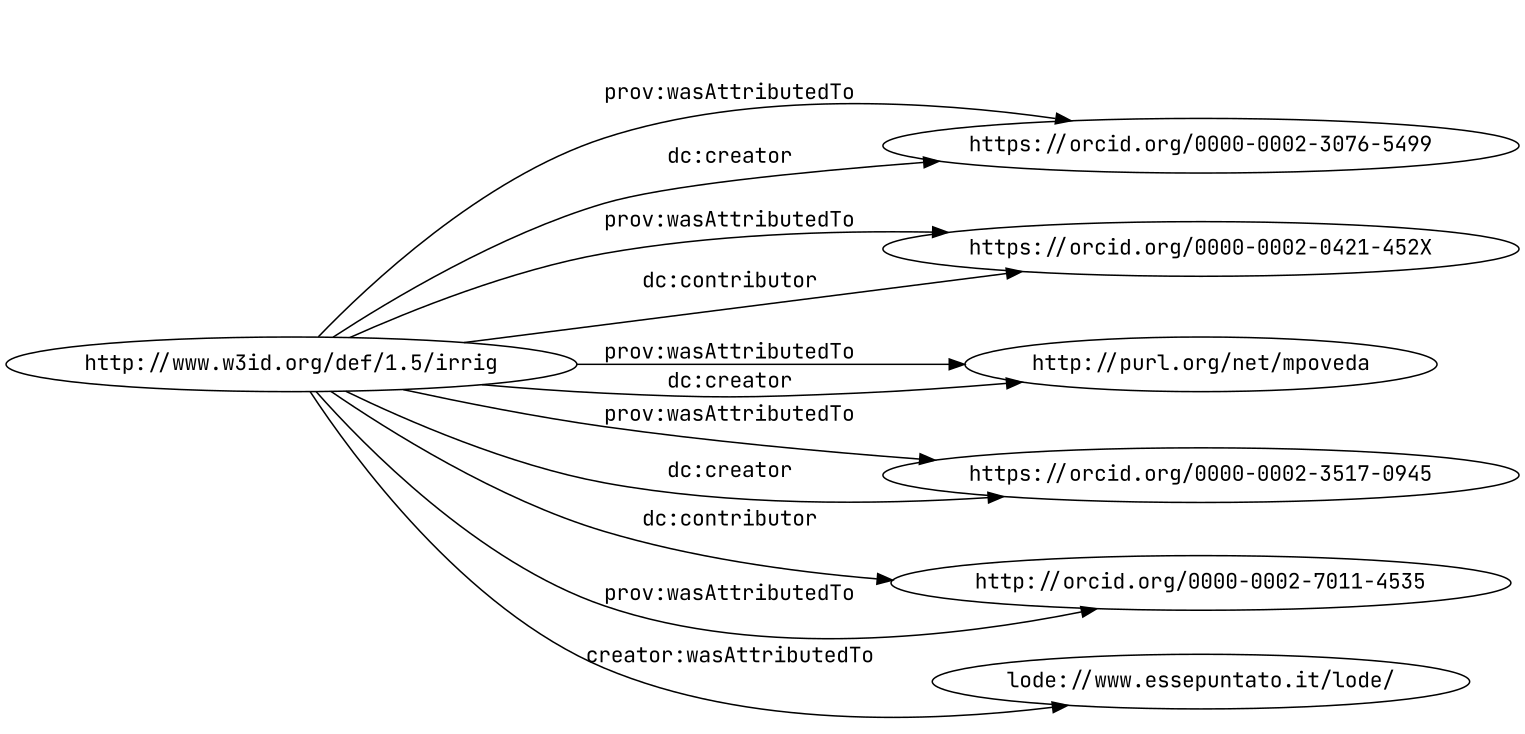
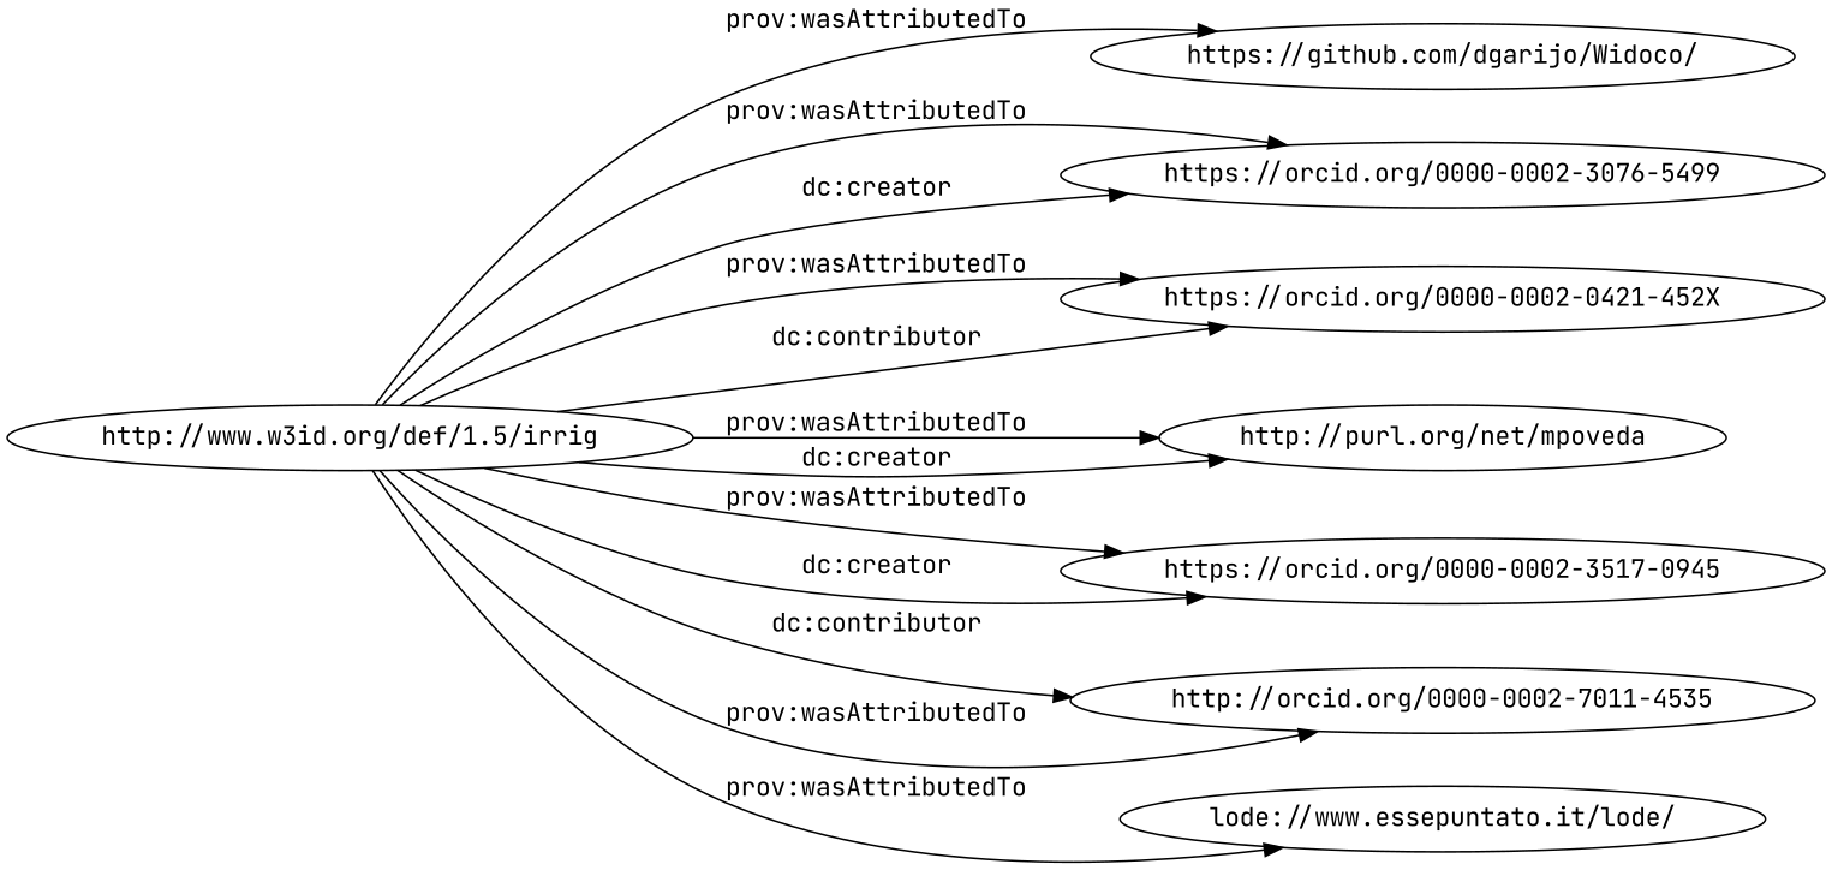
  digraph {
    fontname="JetBrains Mono"
    rankdir=LR
    node [fontname="JetBrains Mono"]
    edge [fontname="JetBrains Mono"]
    n1 [label="http://www.w3id.org/def/1.5/irrig"]
+   "https://github.com/dgarijo/Widoco/"
    "https://orcid.org/0000-0002-3076-5499"
    "https://orcid.org/0000-0002-0421-452X"
    "http://purl.org/net/mpoveda"
    "https://orcid.org/0000-0002-3517-0945"
    "http://orcid.org/0000-0002-7011-4535"
    n8 [label="lode://www.essepuntato.it/lode/"]
+   n1 -> "https://github.com/dgarijo/Widoco/" [label="prov:wasAttributedTo"]
    n1 -> "https://orcid.org/0000-0002-3076-5499" [label="prov:wasAttributedTo"]
    n1 -> "https://orcid.org/0000-0002-3076-5499" [label="dc:creator"]
    n1 -> "https://orcid.org/0000-0002-0421-452X" [label="prov:wasAttributedTo"]
    n1 -> "https://orcid.org/0000-0002-0421-452X" [label="dc:contributor"]
    n1 -> "http://purl.org/net/mpoveda" [label="prov:wasAttributedTo"]
    n1 -> "http://purl.org/net/mpoveda" [label="dc:creator"]
    n1 -> "https://orcid.org/0000-0002-3517-0945" [label="prov:wasAttributedTo"]
    n1 -> "https://orcid.org/0000-0002-3517-0945" [label="dc:creator"]
    n1 -> "http://orcid.org/0000-0002-7011-4535" [label="dc:contributor"]
    n1 -> "http://orcid.org/0000-0002-7011-4535" [label="prov:wasAttributedTo"]
-   n1 -> n8 [label="creator:wasAttributedTo"]
+   n1 -> n8 [label="prov:wasAttributedTo"]
  }
